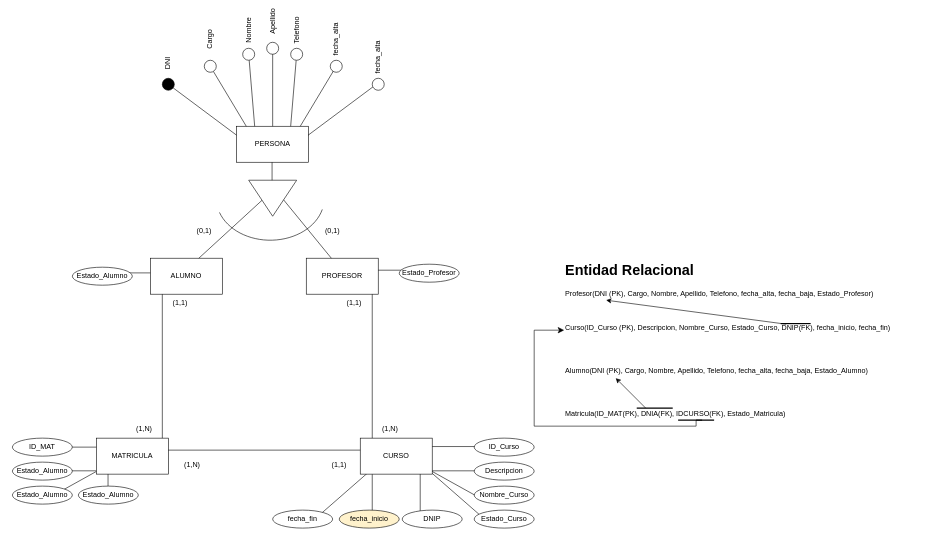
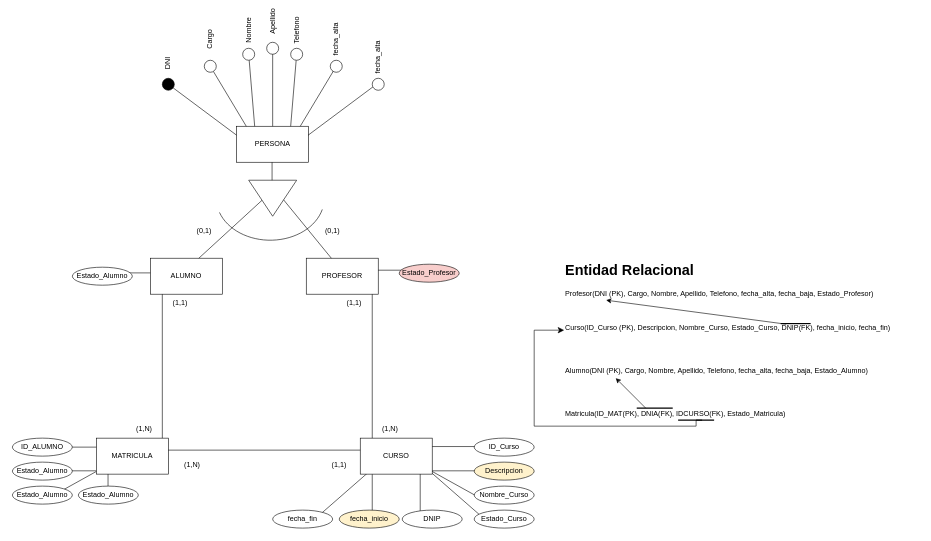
  <mxCell id="0" />
  <mxCell id="1" parent="0" />
  <mxCell id="2" value="" style="endArrow=none;html=1;rounded=0;" edge="1" parent="1"><mxGeometry width="50" height="50" relative="1" as="geometry"><mxPoint x="518.5" y="870" as="sourcePoint" /><mxPoint x="621.5" y="780" as="targetPoint" /></mxGeometry></mxCell>
  <mxCell id="3" value="" style="endArrow=none;html=1;rounded=0;" edge="1" parent="1"><mxGeometry width="50" height="50" relative="1" as="geometry"><mxPoint x="700" y="865.5" as="sourcePoint" /><mxPoint x="700" y="784.5" as="targetPoint" /></mxGeometry></mxCell>
  <mxCell id="4" value="" style="endArrow=none;html=1;rounded=0;" edge="1" parent="1"><mxGeometry width="50" height="50" relative="1" as="geometry"><mxPoint x="620" y="871" as="sourcePoint" /><mxPoint x="620" y="790" as="targetPoint" /></mxGeometry></mxCell>
  <mxCell id="5" value="" style="endArrow=none;html=1;rounded=0;" edge="1" parent="1"><mxGeometry width="50" height="50" relative="1" as="geometry"><mxPoint x="179.5" y="826" as="sourcePoint" /><mxPoint x="179.5" y="745" as="targetPoint" /></mxGeometry></mxCell>
  <mxCell id="6" value="" style="endArrow=none;html=1;rounded=0;" edge="1" parent="1"><mxGeometry width="50" height="50" relative="1" as="geometry"><mxPoint x="813" y="870" as="sourcePoint" /><mxPoint x="710" y="780" as="targetPoint" /></mxGeometry></mxCell>
  <mxCell id="7" value="" style="endArrow=none;html=1;rounded=0;" edge="1" parent="1"><mxGeometry width="50" height="50" relative="1" as="geometry"><mxPoint x="800" y="830" as="sourcePoint" /><mxPoint x="710" y="780" as="targetPoint" /></mxGeometry></mxCell>
  <mxCell id="8" value="" style="endArrow=none;html=1;rounded=0;" edge="1" parent="1"><mxGeometry width="50" height="50" relative="1" as="geometry"><mxPoint x="80" y="830" as="sourcePoint" /><mxPoint x="170" y="780" as="targetPoint" /></mxGeometry></mxCell>
  <mxCell id="9" value="" style="endArrow=none;html=1;rounded=0;" edge="1" parent="1"><mxGeometry width="50" height="50" relative="1" as="geometry"><mxPoint x="50" y="784.5" as="sourcePoint" /><mxPoint x="160" y="784.5" as="targetPoint" /></mxGeometry></mxCell>
  <mxCell id="10" value="" style="endArrow=none;html=1;rounded=0;" edge="1" parent="1"><mxGeometry width="50" height="50" relative="1" as="geometry"><mxPoint x="100" y="745" as="sourcePoint" /><mxPoint x="210" y="745" as="targetPoint" /></mxGeometry></mxCell>
  <mxCell id="11" value="" style="endArrow=none;html=1;rounded=0;" edge="1" parent="1"><mxGeometry width="50" height="50" relative="1" as="geometry"><mxPoint x="690" y="784.5" as="sourcePoint" /><mxPoint x="800" y="784.5" as="targetPoint" /></mxGeometry></mxCell>
  <mxCell id="12" value="" style="endArrow=none;html=1;rounded=0;" edge="1" parent="1"><mxGeometry width="50" height="50" relative="1" as="geometry"><mxPoint x="700" y="744" as="sourcePoint" /><mxPoint x="810" y="744" as="targetPoint" /></mxGeometry></mxCell>
  <mxCell id="13" value="" style="endArrow=none;html=1;rounded=0;" edge="1" parent="1"><mxGeometry width="50" height="50" relative="1" as="geometry"><mxPoint x="270" y="454.5" as="sourcePoint" /><mxPoint x="200" y="454.5" as="targetPoint" /></mxGeometry></mxCell>
  <mxCell id="14" value="" style="endArrow=none;html=1;rounded=0;" edge="1" parent="1"><mxGeometry width="50" height="50" relative="1" as="geometry"><mxPoint x="695" y="450" as="sourcePoint" /><mxPoint x="625" y="450" as="targetPoint" /></mxGeometry></mxCell>
  <mxCell id="15" value="" style="endArrow=none;html=1;rounded=0;" edge="1" parent="1"><mxGeometry width="50" height="50" relative="1" as="geometry"><mxPoint x="230" y="750" as="sourcePoint" /><mxPoint x="650" y="750" as="targetPoint" /></mxGeometry></mxCell>
  <mxCell id="16" value="" style="endArrow=none;html=1;rounded=0;exitX=0.167;exitY=0.333;exitDx=0;exitDy=0;exitPerimeter=0;" edge="1" parent="1" source="25"><mxGeometry width="50" height="50" relative="1" as="geometry"><mxPoint x="620" y="690" as="sourcePoint" /><mxPoint x="620" y="470" as="targetPoint" /></mxGeometry></mxCell>
  <mxCell id="17" value="" style="endArrow=none;html=1;rounded=0;exitX=0.917;exitY=0.167;exitDx=0;exitDy=0;exitPerimeter=0;" edge="1" parent="1" source="24"><mxGeometry width="50" height="50" relative="1" as="geometry"><mxPoint x="270" y="700" as="sourcePoint" /><mxPoint x="270" y="480" as="targetPoint" /></mxGeometry></mxCell>
  <mxCell id="18" value="" style="endArrow=none;html=1;rounded=0;" edge="1" parent="1"><mxGeometry width="50" height="50" relative="1" as="geometry"><mxPoint x="560" y="440" as="sourcePoint" /><mxPoint x="470" y="330" as="targetPoint" /></mxGeometry></mxCell>
  <mxCell id="19" value="" style="endArrow=none;html=1;rounded=0;" edge="1" parent="1"><mxGeometry width="50" height="50" relative="1" as="geometry"><mxPoint x="320" y="440" as="sourcePoint" /><mxPoint x="440" y="330" as="targetPoint" /></mxGeometry></mxCell>
  <mxCell id="20" value="" style="endArrow=none;html=1;rounded=0;" edge="1" parent="1"><mxGeometry width="50" height="50" relative="1" as="geometry"><mxPoint x="453" y="350" as="sourcePoint" /><mxPoint x="453" y="260" as="targetPoint" /></mxGeometry></mxCell>
  <mxCell id="21" value="" style="triangle;whiteSpace=wrap;html=1;rotation=90;" vertex="1" parent="1"><mxGeometry x="424" y="290" width="60" height="80" as="geometry" /></mxCell>
  <mxCell id="22" value="ALUMNO" style="rounded=0;whiteSpace=wrap;html=1;" vertex="1" parent="1"><mxGeometry x="250" y="430" width="120" height="60" as="geometry" /></mxCell>
  <mxCell id="23" value="PROFESOR" style="rounded=0;whiteSpace=wrap;html=1;" vertex="1" parent="1"><mxGeometry x="510" y="430" width="120" height="60" as="geometry" /></mxCell>
  <mxCell id="24" value="MATRICULA" style="rounded=0;whiteSpace=wrap;html=1;" vertex="1" parent="1"><mxGeometry x="160" y="730" width="120" height="60" as="geometry" /></mxCell>
  <mxCell id="25" value="CURSO" style="rounded=0;whiteSpace=wrap;html=1;" vertex="1" parent="1"><mxGeometry x="600" y="730" width="120" height="60" as="geometry" /></mxCell>
  <mxCell id="26" value="" style="endArrow=none;html=1;rounded=0;" edge="1" parent="1" source="38"><mxGeometry width="50" height="50" relative="1" as="geometry"><mxPoint x="280" y="140" as="sourcePoint" /><mxPoint x="394" y="225" as="targetPoint" /></mxGeometry></mxCell>
  <mxCell id="27" value="Estado_Alumno" style="ellipse;whiteSpace=wrap;html=1;" vertex="1" parent="1"><mxGeometry x="120" y="445" width="100" height="30" as="geometry" /></mxCell>
- <mxCell id="28" value="Estado_Profesor" style="ellipse;whiteSpace=wrap;html=1;flipH=1;flipV=0;direction=west;" vertex="1" parent="1"><mxGeometry x="665" y="440" width="100" height="30" as="geometry" /></mxCell>
+ <mxCell id="28" value="Estado_Profesor" style="ellipse;whiteSpace=wrap;html=1;flipH=1;flipV=0;direction=west;fillColor=#f8cecc;" vertex="1" parent="1"><mxGeometry x="665" y="440" width="100" height="30" as="geometry" /></mxCell>
  <mxCell id="29" value="" style="rounded=0;whiteSpace=wrap;html=1;" vertex="1" parent="1"><mxGeometry x="394" y="210" width="120" height="60" as="geometry" /></mxCell>
  <mxCell id="30" value="&lt;font style=&quot;vertical-align: inherit;&quot;&gt;&lt;font style=&quot;vertical-align: inherit;&quot;&gt;PERSONA&lt;/font&gt;&lt;/font&gt;" style="text;html=1;align=center;verticalAlign=middle;whiteSpace=wrap;rounded=0;" vertex="1" parent="1"><mxGeometry x="424" y="225" width="60" height="30" as="geometry" /></mxCell>
  <mxCell id="31" value="" style="endArrow=none;html=1;rounded=0;" edge="1" parent="1" source="40"><mxGeometry width="50" height="50" relative="1" as="geometry"><mxPoint x="350" y="110" as="sourcePoint" /><mxPoint x="410" y="210" as="targetPoint" /></mxGeometry></mxCell>
  <mxCell id="32" value="" style="endArrow=none;html=1;rounded=0;" edge="1" parent="1" source="42"><mxGeometry width="50" height="50" relative="1" as="geometry"><mxPoint x="414" y="90" as="sourcePoint" /><mxPoint x="424" y="210" as="targetPoint" /></mxGeometry></mxCell>
  <mxCell id="33" value="" style="endArrow=none;html=1;rounded=0;" edge="1" parent="1"><mxGeometry width="50" height="50" relative="1" as="geometry"><mxPoint x="454" y="80" as="sourcePoint" /><mxPoint x="454" y="210" as="targetPoint" /></mxGeometry></mxCell>
  <mxCell id="34" value="" style="endArrow=none;html=1;rounded=0;" edge="1" parent="1" source="45"><mxGeometry width="50" height="50" relative="1" as="geometry"><mxPoint x="494" y="90" as="sourcePoint" /><mxPoint x="484" y="210" as="targetPoint" /></mxGeometry></mxCell>
  <mxCell id="35" value="" style="endArrow=none;html=1;rounded=0;" edge="1" parent="1"><mxGeometry width="50" height="50" relative="1" as="geometry"><mxPoint x="560" y="110" as="sourcePoint" /><mxPoint x="500" y="210" as="targetPoint" /></mxGeometry></mxCell>
  <mxCell id="36" value="" style="endArrow=none;html=1;rounded=0;" edge="1" parent="1"><mxGeometry width="50" height="50" relative="1" as="geometry"><mxPoint x="627" y="140" as="sourcePoint" /><mxPoint x="513" y="225" as="targetPoint" /></mxGeometry></mxCell>
  <mxCell id="37" value="" style="endArrow=none;html=1;rounded=0;" edge="1" parent="1" target="38"><mxGeometry width="50" height="50" relative="1" as="geometry"><mxPoint x="280" y="140" as="sourcePoint" /><mxPoint x="394" y="225" as="targetPoint" /></mxGeometry></mxCell>
  <mxCell id="38" value="" style="ellipse;whiteSpace=wrap;html=1;aspect=fixed;fillColor=#000000;" vertex="1" parent="1"><mxGeometry x="270" y="130" width="20" height="20" as="geometry" /></mxCell>
  <mxCell id="39" value="" style="endArrow=none;html=1;rounded=0;" edge="1" parent="1" target="40"><mxGeometry width="50" height="50" relative="1" as="geometry"><mxPoint x="350" y="110" as="sourcePoint" /><mxPoint x="410" y="210" as="targetPoint" /></mxGeometry></mxCell>
  <mxCell id="40" value="" style="ellipse;whiteSpace=wrap;html=1;aspect=fixed;" vertex="1" parent="1"><mxGeometry x="340" y="100" width="20" height="20" as="geometry" /></mxCell>
  <mxCell id="41" value="" style="endArrow=none;html=1;rounded=0;" edge="1" parent="1" target="42"><mxGeometry width="50" height="50" relative="1" as="geometry"><mxPoint x="414" y="90" as="sourcePoint" /><mxPoint x="424" y="210" as="targetPoint" /></mxGeometry></mxCell>
  <mxCell id="42" value="" style="ellipse;whiteSpace=wrap;html=1;aspect=fixed;" vertex="1" parent="1"><mxGeometry x="404" y="80" width="20" height="20" as="geometry" /></mxCell>
  <mxCell id="43" value="" style="ellipse;whiteSpace=wrap;html=1;aspect=fixed;" vertex="1" parent="1"><mxGeometry x="444" y="70" width="20" height="20" as="geometry" /></mxCell>
  <mxCell id="44" value="" style="endArrow=none;html=1;rounded=0;" edge="1" parent="1" target="45"><mxGeometry width="50" height="50" relative="1" as="geometry"><mxPoint x="494" y="90" as="sourcePoint" /><mxPoint x="484" y="210" as="targetPoint" /></mxGeometry></mxCell>
  <mxCell id="45" value="" style="ellipse;whiteSpace=wrap;html=1;aspect=fixed;" vertex="1" parent="1"><mxGeometry x="484" y="80" width="20" height="20" as="geometry" /></mxCell>
  <mxCell id="46" value="" style="ellipse;whiteSpace=wrap;html=1;aspect=fixed;" vertex="1" parent="1"><mxGeometry x="550" y="100" width="20" height="20" as="geometry" /></mxCell>
  <mxCell id="47" value="" style="ellipse;whiteSpace=wrap;html=1;aspect=fixed;" vertex="1" parent="1"><mxGeometry x="620" y="130" width="20" height="20" as="geometry" /></mxCell>
  <mxCell id="48" value="DNI" style="text;html=1;align=center;verticalAlign=middle;whiteSpace=wrap;rounded=0;rotation=-90;" vertex="1" parent="1"><mxGeometry x="250" y="90" width="60" height="30" as="geometry" /></mxCell>
  <mxCell id="49" value="Cargo" style="text;html=1;align=center;verticalAlign=middle;whiteSpace=wrap;rounded=0;rotation=-90;" vertex="1" parent="1"><mxGeometry x="320" y="50" width="60" height="30" as="geometry" /></mxCell>
  <mxCell id="50" value="Nombre" style="text;html=1;align=center;verticalAlign=middle;whiteSpace=wrap;rounded=0;rotation=-90;" vertex="1" parent="1"><mxGeometry x="384" y="35" width="60" height="30" as="geometry" /></mxCell>
  <mxCell id="51" value="Apellido&lt;span style=&quot;color: rgba(0, 0, 0, 0); font-family: monospace; font-size: 0px; text-align: start; text-wrap-mode: nowrap;&quot;&gt;%3CmxGraphModel%3E%3Croot%3E%3CmxCell%20id%3D%220%22%2F%3E%3CmxCell%20id%3D%221%22%20parent%3D%220%22%2F%3E%3CmxCell%20id%3D%222%22%20value%3D%22Cargo%22%20style%3D%22text%3Bhtml%3D1%3Balign%3Dcenter%3BverticalAlign%3Dmiddle%3BwhiteSpace%3Dwrap%3Brounded%3D0%3Brotation%3D-90%3B%22%20vertex%3D%221%22%20parent%3D%221%22%3E%3CmxGeometry%20x%3D%22280%22%20y%3D%22-110%22%20width%3D%2260%22%20height%3D%2230%22%20as%3D%22geometry%22%2F%3E%3C%2FmxCell%3E%3C%2Froot%3E%3C%2FmxGraphModel%3E&lt;/span&gt;" style="text;html=1;align=center;verticalAlign=middle;whiteSpace=wrap;rounded=0;rotation=-90;" vertex="1" parent="1"><mxGeometry x="424" y="20" width="60" height="30" as="geometry" /></mxCell>
  <mxCell id="52" value="Telefono" style="text;html=1;align=center;verticalAlign=middle;whiteSpace=wrap;rounded=0;rotation=-90;" vertex="1" parent="1"><mxGeometry x="464" y="35" width="60" height="30" as="geometry" /></mxCell>
  <mxCell id="53" value="fecha_alta" style="text;html=1;align=center;verticalAlign=middle;whiteSpace=wrap;rounded=0;rotation=-90;" vertex="1" parent="1"><mxGeometry x="525" y="50" width="70" height="30" as="geometry" /></mxCell>
  <mxCell id="54" value="fecha_alta" style="text;html=1;align=center;verticalAlign=middle;whiteSpace=wrap;rounded=0;rotation=-90;" vertex="1" parent="1"><mxGeometry x="595" y="80" width="70" height="30" as="geometry" /></mxCell>
  <mxCell id="55" value="" style="verticalLabelPosition=bottom;verticalAlign=top;html=1;shape=mxgraph.basic.arc;startAngle=0.543;endAngle=0.945;rotation=-90;" vertex="1" parent="1"><mxGeometry x="380" y="240" width="140" height="180" as="geometry" /></mxCell>
  <mxCell id="56" value="(0,1)" style="text;html=1;align=center;verticalAlign=middle;whiteSpace=wrap;rounded=0;rotation=0;" vertex="1" parent="1"><mxGeometry x="310" y="370" width="60" height="30" as="geometry" /></mxCell>
  <mxCell id="57" value="(0,1)" style="text;html=1;align=center;verticalAlign=middle;whiteSpace=wrap;rounded=0;rotation=0;" vertex="1" parent="1"><mxGeometry x="524" y="370" width="60" height="30" as="geometry" /></mxCell>
- <mxCell id="58" value="ID_MAT" style="ellipse;whiteSpace=wrap;html=1;" vertex="1" parent="1"><mxGeometry x="20" y="730" width="100" height="30" as="geometry" /></mxCell>
+ <mxCell id="58" value="ID_ALUMNO" style="ellipse;whiteSpace=wrap;html=1;" vertex="1" parent="1"><mxGeometry x="20" y="730" width="100" height="30" as="geometry" /></mxCell>
  <mxCell id="59" value="ID_Curso" style="ellipse;whiteSpace=wrap;html=1;" vertex="1" parent="1"><mxGeometry x="790" y="730" width="100" height="30" as="geometry" /></mxCell>
- <mxCell id="60" value="Descripcion" style="ellipse;whiteSpace=wrap;html=1;" vertex="1" parent="1"><mxGeometry x="790" y="770" width="100" height="30" as="geometry" /></mxCell>
+ <mxCell id="60" value="Descripcion" style="ellipse;whiteSpace=wrap;html=1;fillColor=#fff2cc;" vertex="1" parent="1"><mxGeometry x="790" y="770" width="100" height="30" as="geometry" /></mxCell>
  <mxCell id="61" value="Nombre_Curso" style="ellipse;whiteSpace=wrap;html=1;" vertex="1" parent="1"><mxGeometry x="790" y="810" width="100" height="30" as="geometry" /></mxCell>
  <mxCell id="62" value="Estado_Curso" style="ellipse;whiteSpace=wrap;html=1;" vertex="1" parent="1"><mxGeometry x="790" y="850" width="100" height="30" as="geometry" /></mxCell>
  <mxCell id="63" value="fecha_inicio" style="ellipse;whiteSpace=wrap;html=1;fillColor=#fff2cc;" vertex="1" parent="1"><mxGeometry x="565" y="850" width="100" height="30" as="geometry" /></mxCell>
  <mxCell id="64" value="DNIP" style="ellipse;whiteSpace=wrap;html=1;" vertex="1" parent="1"><mxGeometry x="670" y="850" width="100" height="30" as="geometry" /></mxCell>
  <mxCell id="65" value="fecha_fin" style="ellipse;whiteSpace=wrap;html=1;" vertex="1" parent="1"><mxGeometry x="454" y="850" width="100" height="30" as="geometry" /></mxCell>
  <mxCell id="66" value="Estado_Alumno" style="ellipse;whiteSpace=wrap;html=1;" vertex="1" parent="1"><mxGeometry x="20" y="770" width="100" height="30" as="geometry" /></mxCell>
  <mxCell id="67" value="Estado_Alumno" style="ellipse;whiteSpace=wrap;html=1;" vertex="1" parent="1"><mxGeometry x="20" y="810" width="100" height="30" as="geometry" /></mxCell>
  <mxCell id="68" value="Estado_Alumno" style="ellipse;whiteSpace=wrap;html=1;" vertex="1" parent="1"><mxGeometry x="130" y="810" width="100" height="30" as="geometry" /></mxCell>
  <mxCell id="69" value="(1,N)" style="text;html=1;align=center;verticalAlign=middle;whiteSpace=wrap;rounded=0;rotation=0;" vertex="1" parent="1"><mxGeometry x="290" y="760" width="60" height="30" as="geometry" /></mxCell>
  <mxCell id="70" value="(1,1)" style="text;html=1;align=center;verticalAlign=middle;whiteSpace=wrap;rounded=0;rotation=0;" vertex="1" parent="1"><mxGeometry x="535" y="760" width="60" height="30" as="geometry" /></mxCell>
  <mxCell id="71" value="(1,N)" style="text;html=1;align=center;verticalAlign=middle;whiteSpace=wrap;rounded=0;rotation=0;" vertex="1" parent="1"><mxGeometry x="210" y="700" width="60" height="30" as="geometry" /></mxCell>
  <mxCell id="72" value="(1,1)" style="text;html=1;align=center;verticalAlign=middle;whiteSpace=wrap;rounded=0;rotation=0;" vertex="1" parent="1"><mxGeometry x="270" y="490" width="60" height="30" as="geometry" /></mxCell>
  <mxCell id="73" value="(1,N)" style="text;html=1;align=center;verticalAlign=middle;whiteSpace=wrap;rounded=0;rotation=0;" vertex="1" parent="1"><mxGeometry x="620" y="700" width="60" height="30" as="geometry" /></mxCell>
  <mxCell id="74" value="(1,1)" style="text;html=1;align=center;verticalAlign=middle;whiteSpace=wrap;rounded=0;rotation=0;" vertex="1" parent="1"><mxGeometry x="560" y="490" width="60" height="30" as="geometry" /></mxCell>
  <mxCell id="75" value="&lt;h1 style=&quot;margin-top: 0px;&quot;&gt;Entidad Relacional&lt;/h1&gt;&lt;div&gt;Profesor(DNI (PK), Cargo, Nombre, Apellido, Telefono, fecha_alta, fecha_baja, Estado_Profesor)&lt;/div&gt;&lt;div&gt;&lt;br&gt;&lt;/div&gt;&lt;div&gt;&lt;br&gt;&lt;/div&gt;&lt;div&gt;&lt;br&gt;&lt;/div&gt;&lt;div&gt;Curso(ID_Curso (PK), Descripcion, Nombre_Curso, Estado_Curso, DNIP(FK), fecha_inicio, fecha_fin)&lt;/div&gt;&lt;div&gt;&lt;br&gt;&lt;/div&gt;&lt;div&gt;&lt;br&gt;&lt;/div&gt;&lt;div&gt;&lt;br&gt;&lt;/div&gt;&lt;div&gt;&lt;br&gt;&lt;/div&gt;&lt;div&gt;&lt;div&gt;Alumno(DNI (PK), Cargo, Nombre, Apellido, Telefono, fecha_alta, fecha_baja, Estado_Alumno)&lt;/div&gt;&lt;div&gt;&lt;br&gt;&lt;/div&gt;&lt;div&gt;&lt;br&gt;&lt;/div&gt;&lt;div&gt;&lt;br&gt;&lt;/div&gt;&lt;div&gt;&lt;br&gt;&lt;/div&gt;&lt;/div&gt;&lt;div&gt;Matricula(ID_MAT(PK), DNIA(FK), IDCURSO(FK), Estado_Matricula)&lt;/div&gt;" style="text;html=1;whiteSpace=wrap;overflow=hidden;rounded=0;" vertex="1" parent="1"><mxGeometry x="940" y="430" width="590" height="320" as="geometry" /></mxCell>
  <mxCell id="76" value="" style="endArrow=classic;html=1;rounded=0;" edge="1" parent="1"><mxGeometry width="50" height="50" relative="1" as="geometry"><mxPoint x="1076" y="680" as="sourcePoint" /><mxPoint x="1026" y="630" as="targetPoint" /></mxGeometry></mxCell>
  <mxCell id="77" value="" style="edgeStyle=segmentEdgeStyle;endArrow=classic;html=1;curved=0;rounded=0;endSize=8;startSize=8;" edge="1" parent="1"><mxGeometry width="50" height="50" relative="1" as="geometry"><mxPoint x="1160" y="700" as="sourcePoint" /><mxPoint x="940" y="550" as="targetPoint" /><Array as="points"><mxPoint x="1170" y="700" /><mxPoint x="1160" y="700" /><mxPoint x="1160" y="710" /><mxPoint x="890" y="710" /><mxPoint x="890" y="550" /></Array></mxGeometry></mxCell>
  <mxCell id="78" value="" style="line;strokeWidth=2;html=1;" vertex="1" parent="1"><mxGeometry x="1130" y="695" width="60" height="10" as="geometry" /></mxCell>
  <mxCell id="79" value="" style="line;strokeWidth=2;html=1;" vertex="1" parent="1"><mxGeometry x="1061" y="675" width="60" height="10" as="geometry" /></mxCell>
  <mxCell id="80" value="" style="endArrow=classic;html=1;rounded=0;" edge="1" parent="1"><mxGeometry width="50" height="50" relative="1" as="geometry"><mxPoint x="1310" y="540" as="sourcePoint" /><mxPoint x="1010" y="500" as="targetPoint" /></mxGeometry></mxCell>
  <mxCell id="81" value="" style="line;strokeWidth=2;html=1;" vertex="1" parent="1"><mxGeometry x="1301" y="534" width="50" height="10" as="geometry" /></mxCell>
